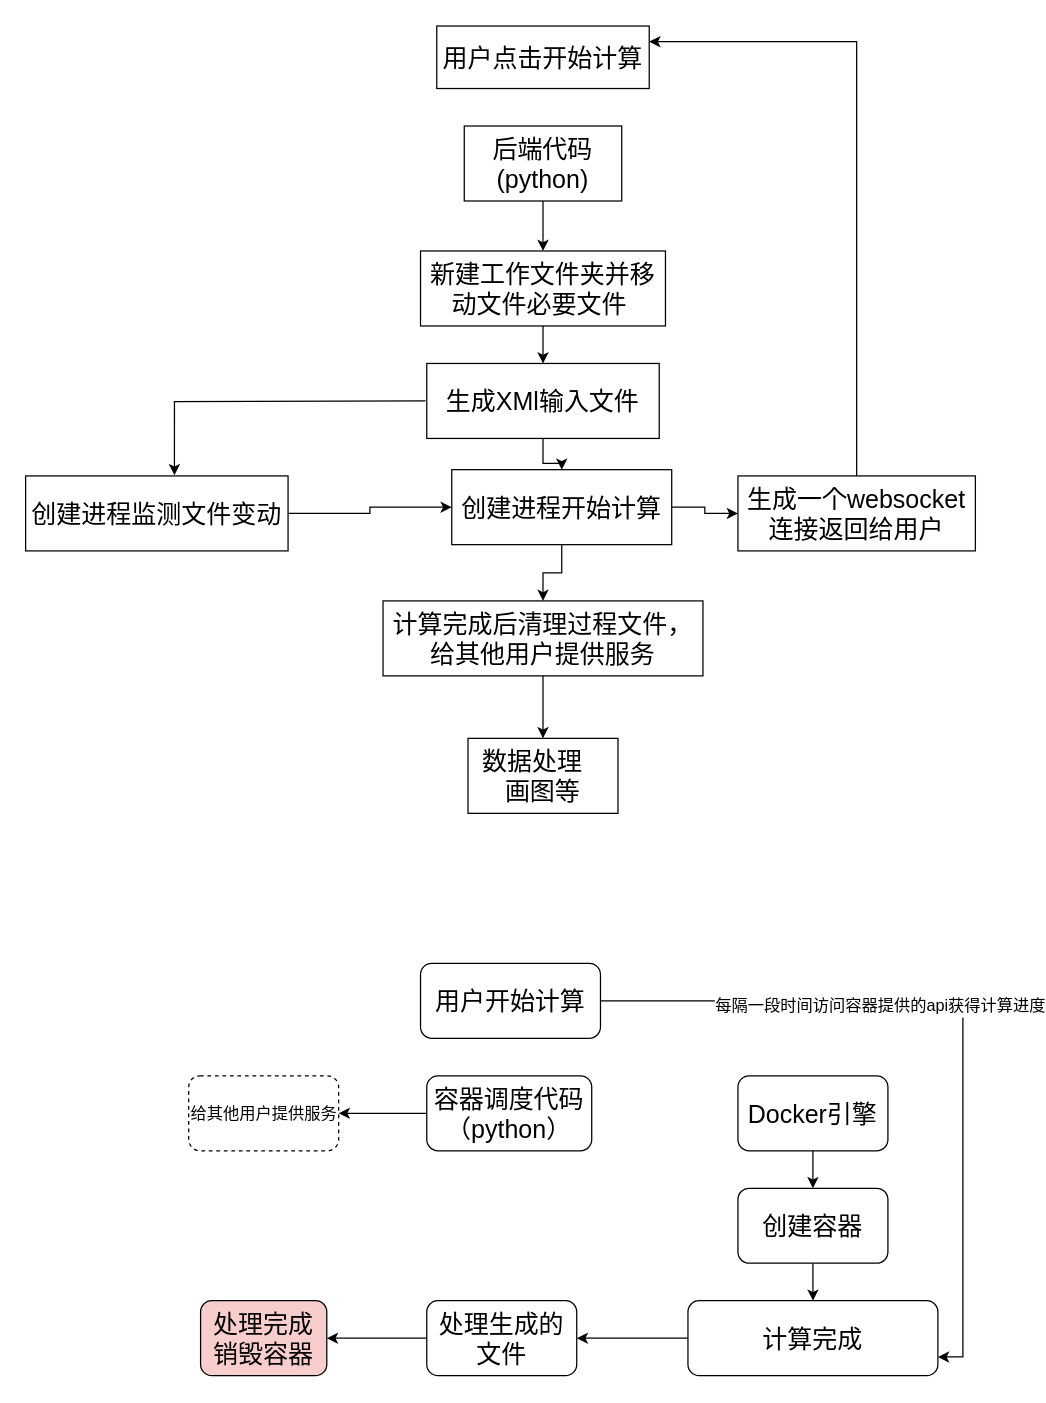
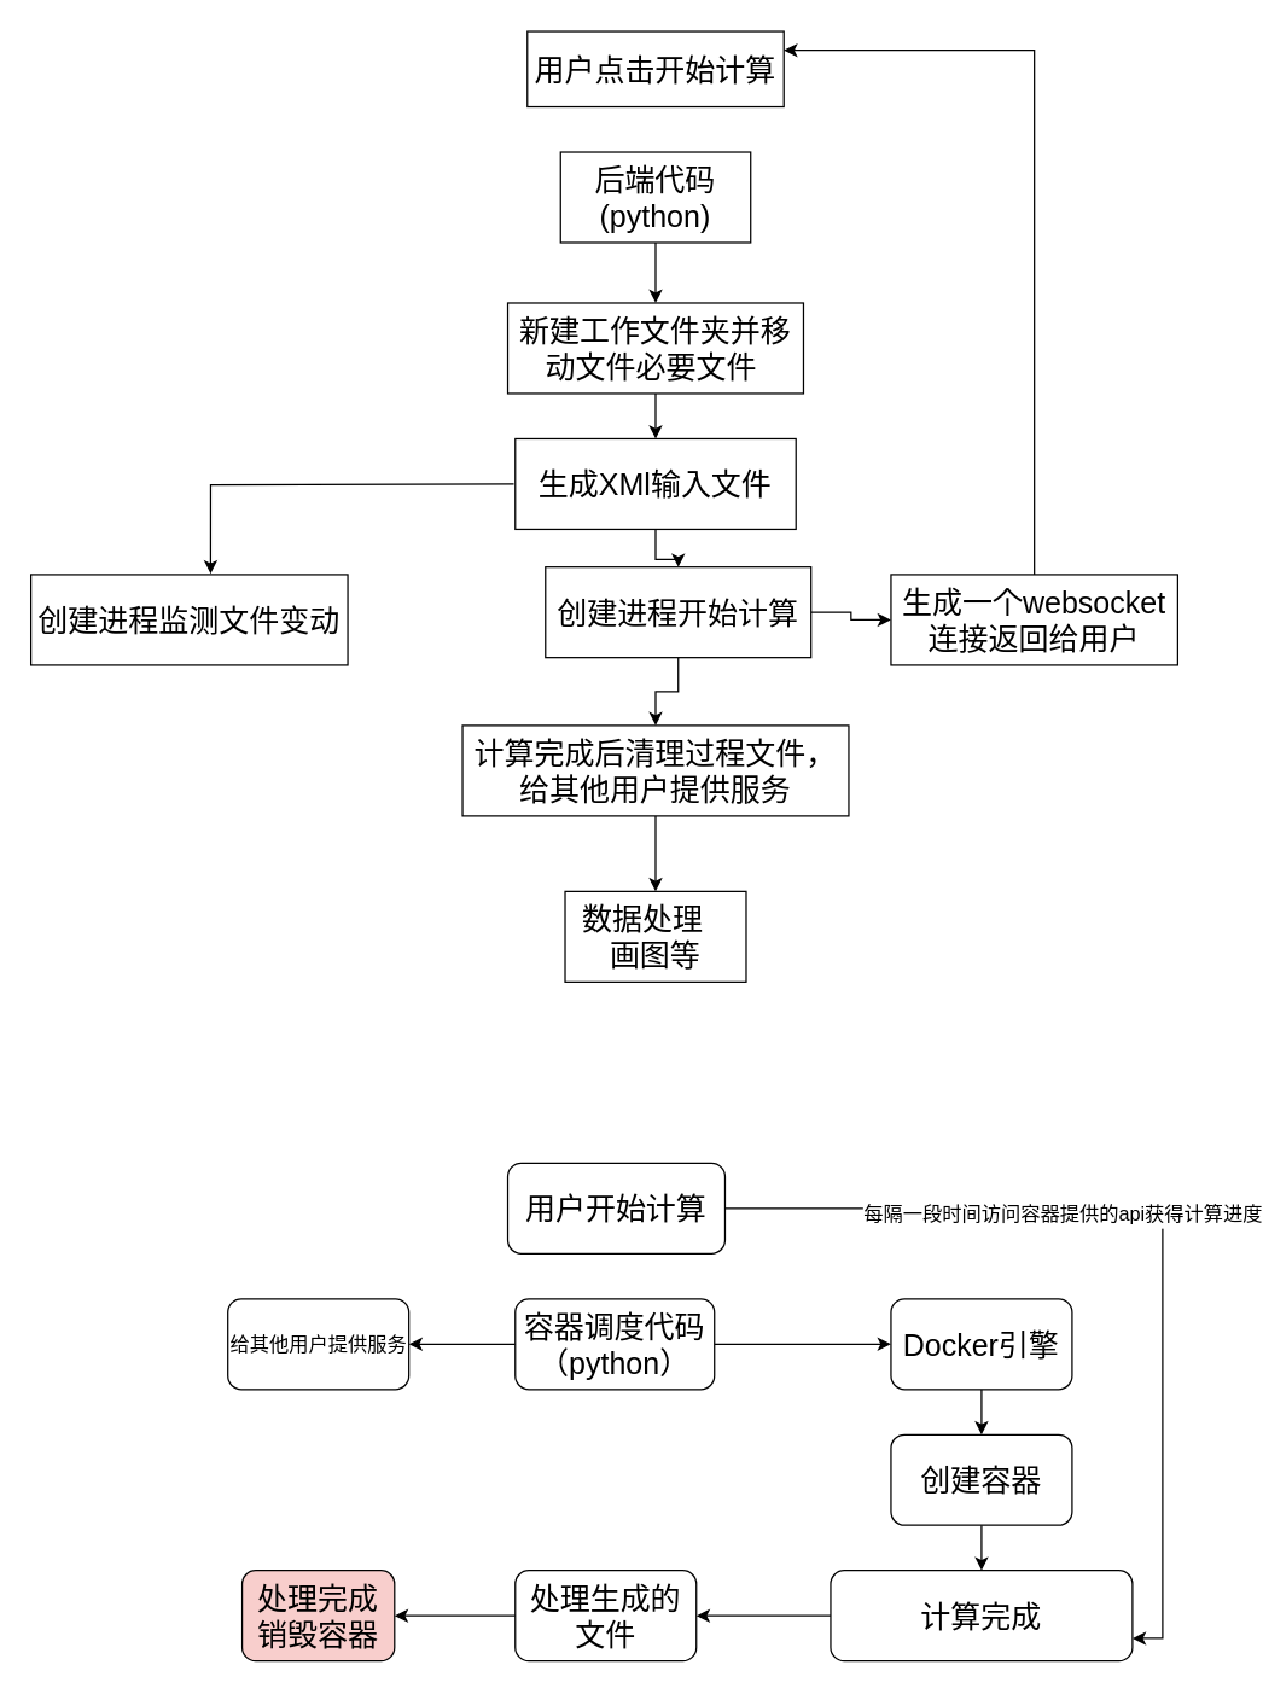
  <mxCell id="0" />
  <mxCell id="1" parent="0" />
  <mxCell id="2" value="&lt;font style=&quot;font-size: 20px&quot;&gt;用户点击开始计算&lt;/font&gt;" style="rounded=0;whiteSpace=wrap;html=1;" vertex="1" parent="1"><mxGeometry x="349" y="20" width="170" height="50" as="geometry" /></mxCell>
  <mxCell id="3" value="" style="edgeStyle=orthogonalEdgeStyle;rounded=0;orthogonalLoop=1;jettySize=auto;html=1;fontSize=20;" edge="1" parent="1" source="4" target="6"><mxGeometry relative="1" as="geometry" /></mxCell>
  <mxCell id="4" value="后端代码(python)" style="rounded=0;whiteSpace=wrap;html=1;fontSize=20;" vertex="1" parent="1"><mxGeometry x="371" y="100" width="126" height="60" as="geometry" /></mxCell>
  <mxCell id="5" value="" style="edgeStyle=orthogonalEdgeStyle;rounded=0;orthogonalLoop=1;jettySize=auto;html=1;fontSize=20;" edge="1" parent="1" source="6" target="8"><mxGeometry relative="1" as="geometry" /></mxCell>
  <mxCell id="6" value="新建工作文件夹并移动文件必要文件&amp;nbsp;" style="rounded=0;whiteSpace=wrap;html=1;fontSize=20;" vertex="1" parent="1"><mxGeometry x="336" y="200" width="196" height="60" as="geometry" /></mxCell>
  <mxCell id="7" value="" style="edgeStyle=orthogonalEdgeStyle;rounded=0;orthogonalLoop=1;jettySize=auto;html=1;fontSize=20;" edge="1" parent="1" source="8" target="11"><mxGeometry relative="1" as="geometry" /></mxCell>
  <mxCell id="8" value="生成XMl输入文件" style="whiteSpace=wrap;html=1;fontSize=20;rounded=0;" vertex="1" parent="1"><mxGeometry x="341" y="290" width="186" height="60" as="geometry" /></mxCell>
  <mxCell id="9" value="" style="edgeStyle=orthogonalEdgeStyle;rounded=0;orthogonalLoop=1;jettySize=auto;html=1;fontSize=20;" edge="1" parent="1" source="11" target="16"><mxGeometry relative="1" as="geometry" /></mxCell>
  <mxCell id="10" value="" style="edgeStyle=orthogonalEdgeStyle;rounded=0;orthogonalLoop=1;jettySize=auto;html=1;fontSize=20;" edge="1" parent="1" source="11" target="19"><mxGeometry relative="1" as="geometry" /></mxCell>
  <mxCell id="11" value="创建进程开始计算" style="whiteSpace=wrap;html=1;fontSize=20;rounded=0;" vertex="1" parent="1"><mxGeometry x="361" y="375" width="176" height="60" as="geometry" /></mxCell>
  <mxCell id="12" style="edgeStyle=orthogonalEdgeStyle;rounded=0;orthogonalLoop=1;jettySize=auto;html=1;entryX=0.567;entryY=-0.01;entryDx=0;entryDy=0;fontSize=20;entryPerimeter=0;" edge="1" parent="1" target="14"><mxGeometry relative="1" as="geometry"><mxPoint x="340" y="320" as="sourcePoint" /></mxGeometry></mxCell>
- <mxCell id="13" value="" style="edgeStyle=orthogonalEdgeStyle;rounded=0;orthogonalLoop=1;jettySize=auto;html=1;fontSize=20;" edge="1" parent="1" source="14" target="11"><mxGeometry relative="1" as="geometry" /></mxCell>
  <mxCell id="14" value="创建进程监测文件变动" style="rounded=0;whiteSpace=wrap;html=1;fontSize=20;" vertex="1" parent="1"><mxGeometry y="380" width="210" height="60" as="geometry" x="20" /></mxCell>
  <mxCell id="15" value="" style="edgeStyle=orthogonalEdgeStyle;rounded=0;orthogonalLoop=1;jettySize=auto;html=1;fontSize=20;" edge="1" parent="1" source="16" target="17"><mxGeometry relative="1" as="geometry" /></mxCell>
  <mxCell id="16" value="计算完成后清理过程文件，给其他用户提供服务" style="whiteSpace=wrap;html=1;fontSize=20;rounded=0;" vertex="1" parent="1"><mxGeometry x="306" y="480" width="256" height="60" as="geometry" /></mxCell>
  <mxCell id="17" value="数据处理&amp;nbsp; &amp;nbsp; 画图等" style="whiteSpace=wrap;html=1;fontSize=20;rounded=0;" vertex="1" parent="1"><mxGeometry x="374" y="590" width="120" height="60" as="geometry" /></mxCell>
  <mxCell id="18" style="edgeStyle=orthogonalEdgeStyle;rounded=0;orthogonalLoop=1;jettySize=auto;html=1;entryX=1;entryY=0.25;entryDx=0;entryDy=0;fontSize=20;" edge="1" parent="1" source="19" target="2"><mxGeometry relative="1" as="geometry"><Array as="points"><mxPoint x="685" y="33" /></Array></mxGeometry></mxCell>
  <mxCell id="19" value="生成一个websocket连接返回给用户" style="whiteSpace=wrap;html=1;fontSize=20;rounded=0;" vertex="1" parent="1"><mxGeometry x="590" y="380" width="190" height="60" as="geometry" /></mxCell>
  <mxCell id="20" style="edgeStyle=orthogonalEdgeStyle;rounded=0;orthogonalLoop=1;jettySize=auto;html=1;entryX=1;entryY=0.75;entryDx=0;entryDy=0;fontSize=20;" edge="1" parent="1" source="22" target="31"><mxGeometry relative="1" as="geometry" /></mxCell>
  <mxCell id="21" value="&lt;font style=&quot;font-size: 13px&quot;&gt;每隔一段时间访问容器提供的api获得计算进度&lt;/font&gt;" style="edgeLabel;html=1;align=center;verticalAlign=middle;resizable=0;points=[];fontSize=20;" vertex="1" connectable="0" parent="20"><mxGeometry x="-0.249" relative="1" as="geometry"><mxPoint as="offset" /></mxGeometry></mxCell>
  <mxCell id="22" value="用户开始计算" style="rounded=1;whiteSpace=wrap;html=1;fontSize=20;" vertex="1" parent="1"><mxGeometry x="336" y="770" width="144" height="60" as="geometry" /></mxCell>
+ <mxCell id="23" value="" style="edgeStyle=orthogonalEdgeStyle;rounded=0;orthogonalLoop=1;jettySize=auto;html=1;fontSize=20;" edge="1" parent="1" source="25" target="27"><mxGeometry relative="1" as="geometry" /></mxCell>
  <mxCell id="24" value="" style="edgeStyle=orthogonalEdgeStyle;rounded=0;orthogonalLoop=1;jettySize=auto;html=1;fontSize=13;" edge="1" parent="1" source="25" target="35"><mxGeometry relative="1" as="geometry" /></mxCell>
  <mxCell id="25" value="容器调度代码（python）" style="whiteSpace=wrap;html=1;fontSize=20;rounded=1;" vertex="1" parent="1"><mxGeometry x="341" y="860" width="132" height="60" as="geometry" /></mxCell>
  <mxCell id="26" value="" style="edgeStyle=orthogonalEdgeStyle;rounded=0;orthogonalLoop=1;jettySize=auto;html=1;fontSize=20;" edge="1" parent="1" source="27" target="29"><mxGeometry relative="1" as="geometry" /></mxCell>
  <mxCell id="27" value="Docker引擎" style="whiteSpace=wrap;html=1;fontSize=20;rounded=1;" vertex="1" parent="1"><mxGeometry x="590" y="860" width="120" height="60" as="geometry" /></mxCell>
  <mxCell id="28" value="" style="edgeStyle=orthogonalEdgeStyle;rounded=0;orthogonalLoop=1;jettySize=auto;html=1;fontSize=20;" edge="1" parent="1" source="29" target="31"><mxGeometry relative="1" as="geometry" /></mxCell>
  <mxCell id="29" value="创建容器" style="whiteSpace=wrap;html=1;fontSize=20;rounded=1;" vertex="1" parent="1"><mxGeometry x="590" y="950" width="120" height="60" as="geometry" /></mxCell>
  <mxCell id="30" style="edgeStyle=orthogonalEdgeStyle;rounded=0;orthogonalLoop=1;jettySize=auto;html=1;exitX=0;exitY=0.5;exitDx=0;exitDy=0;fontSize=20;entryX=1;entryY=0.5;entryDx=0;entryDy=0;" edge="1" parent="1" source="31" target="33"><mxGeometry relative="1" as="geometry"><mxPoint x="470" y="1070" as="targetPoint" /></mxGeometry></mxCell>
  <mxCell id="31" value="计算完成" style="whiteSpace=wrap;html=1;fontSize=20;rounded=1;" vertex="1" parent="1"><mxGeometry x="550" y="1040" width="200" height="60" as="geometry" /></mxCell>
  <mxCell id="32" value="" style="edgeStyle=orthogonalEdgeStyle;rounded=0;orthogonalLoop=1;jettySize=auto;html=1;fontSize=13;" edge="1" parent="1" source="33" target="34"><mxGeometry relative="1" as="geometry" /></mxCell>
  <mxCell id="33" value="处理生成的文件" style="rounded=1;whiteSpace=wrap;html=1;fontSize=20;" vertex="1" parent="1"><mxGeometry x="341" y="1040" width="120" height="60" as="geometry" /></mxCell>
  <mxCell id="34" value="处理完成销毁容器" style="whiteSpace=wrap;html=1;fontSize=20;rounded=1;fillColor=#f8cecc;" vertex="1" parent="1"><mxGeometry x="160" y="1040" width="101" height="60" as="geometry" /></mxCell>
- <mxCell id="35" value="给其他用户提供服务" style="rounded=1;whiteSpace=wrap;html=1;fontSize=13;dashed=1;" vertex="1" parent="1"><mxGeometry x="150.5" y="860" width="120" height="60" as="geometry" /></mxCell>
+ <mxCell id="35" value="给其他用户提供服务" style="rounded=1;whiteSpace=wrap;html=1;fontSize=13;" vertex="1" parent="1"><mxGeometry x="150.5" y="860" width="120" height="60" as="geometry" /></mxCell>
